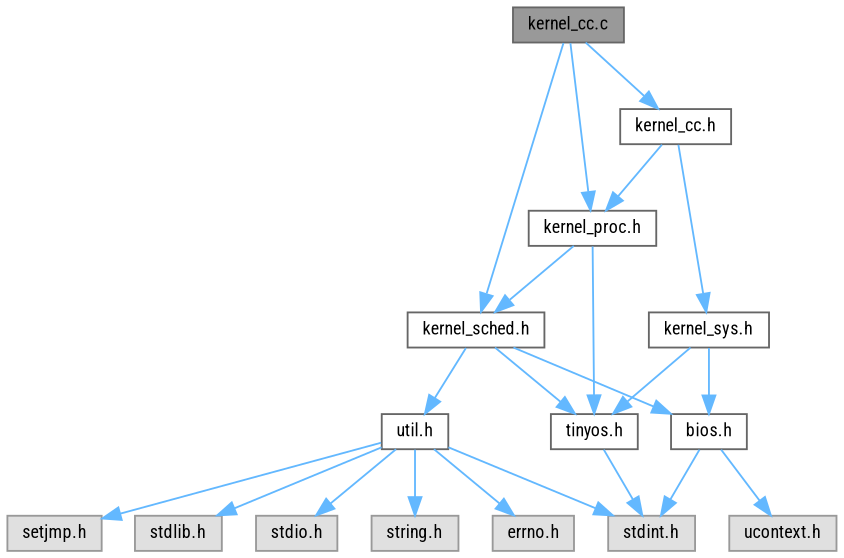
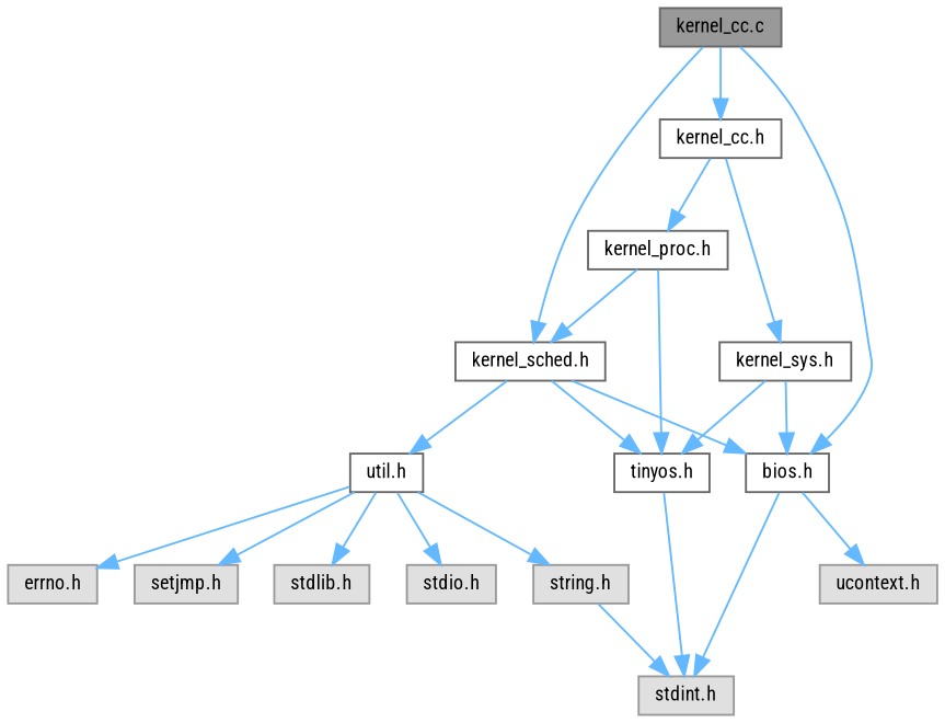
  digraph {
    fontname="Roboto Condensed"
    node [color=grey40 fillcolor=white fontname="Roboto Condensed" fontsize=10 shape=box style=filled]
    edge [color=steelblue1 fontname="Roboto Condensed" fontsize=10 labelfontname=Helvetica labelfontsize=10 style=solid]
    n1 [color=gray40 fillcolor=grey60 fontcolor=black height=0.2 label="kernel_cc.c" width=0.4]
    n2 [height=0.2 label="kernel_sched.h" width=0.4]
    n3 [height=0.2 label="kernel_proc.h" width=0.4]
    n4 [height=0.2 label="kernel_cc.h" width=0.4]
    n5 [height=0.2 label="bios.h" width=0.4]
    n6 [height=0.2 label="tinyos.h" width=0.4]
    n7 [height=0.2 label="util.h" width=0.4]
    n8 [height=0.2 label="kernel_sys.h" width=0.4]
    n9 [color=grey60 fillcolor="#E0E0E0" height=0.2 label="stdint.h" width=0.4]
    n10 [color=grey60 fillcolor="#E0E0E0" height=0.2 label="ucontext.h" width=0.4]
    n11 [color=grey60 fillcolor="#E0E0E0" height=0.2 label="stdlib.h" width=0.4]
    n12 [color=grey60 fillcolor="#E0E0E0" height=0.2 label="stdio.h" width=0.4]
    n13 [color=grey60 fillcolor="#E0E0E0" height=0.2 label="string.h" width=0.4]
    n14 [color=grey60 fillcolor="#E0E0E0" height=0.2 label="errno.h" width=0.4]
    n15 [color=grey60 fillcolor="#E0E0E0" height=0.2 label="setjmp.h" width=0.4]
    n1 -> n2
-   n1 -> n3
+   n1 -> n5
    n1 -> n4
    n2 -> n5
    n2 -> n6
    n2 -> n7
    n3 -> n2
    n3 -> n6
    n4 -> n3
    n4 -> n8
    n5 -> n9
    n5 -> n10
    n6 -> n9
-   n7 -> n9
+   n13 -> n9
    n7 -> n11
    n7 -> n12
    n7 -> n13
    n7 -> n14
    n7 -> n15
    n8 -> n5
    n8 -> n6
  }
